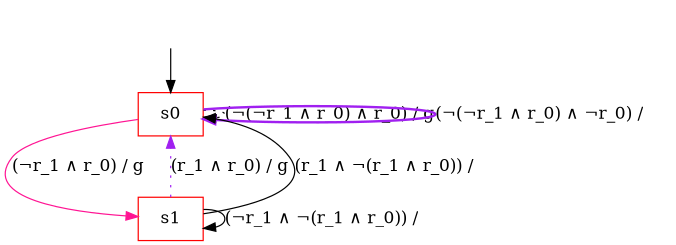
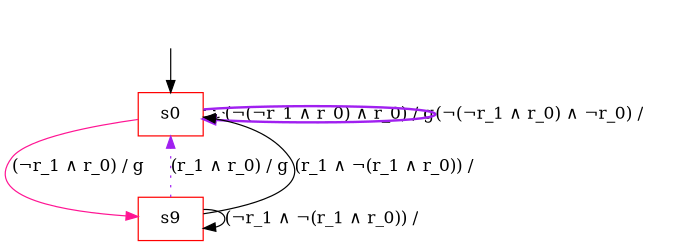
  digraph {
    node [shape=rectangle color=red]
    edge [color=black style=solid]
    _init [style=invis shape="" color=""]
    n2 [label=s0]
-   n3 [label=s1]
+   n3 [label=s9]
    _init -> n2
    n2 -> n2 [label="(¬(¬r_1 ∧ r_0) ∧ r_0) / g" style=dotted]
    n2 -> n2 [label="(¬(¬r_1 ∧ r_0) ∧ ¬r_0) / " color=purple style=bold]
    n2 -> n3 [label="(¬r_1 ∧ r_0) / g" color=deeppink]
    n3 -> n2 [label="(r_1 ∧ r_0) / g" color=purple style=dotted]
    n3 -> n2 [label="(r_1 ∧ ¬(r_1 ∧ r_0)) / "]
    n3 -> n3 [label="(¬r_1 ∧ ¬(r_1 ∧ r_0)) / "]
  }
